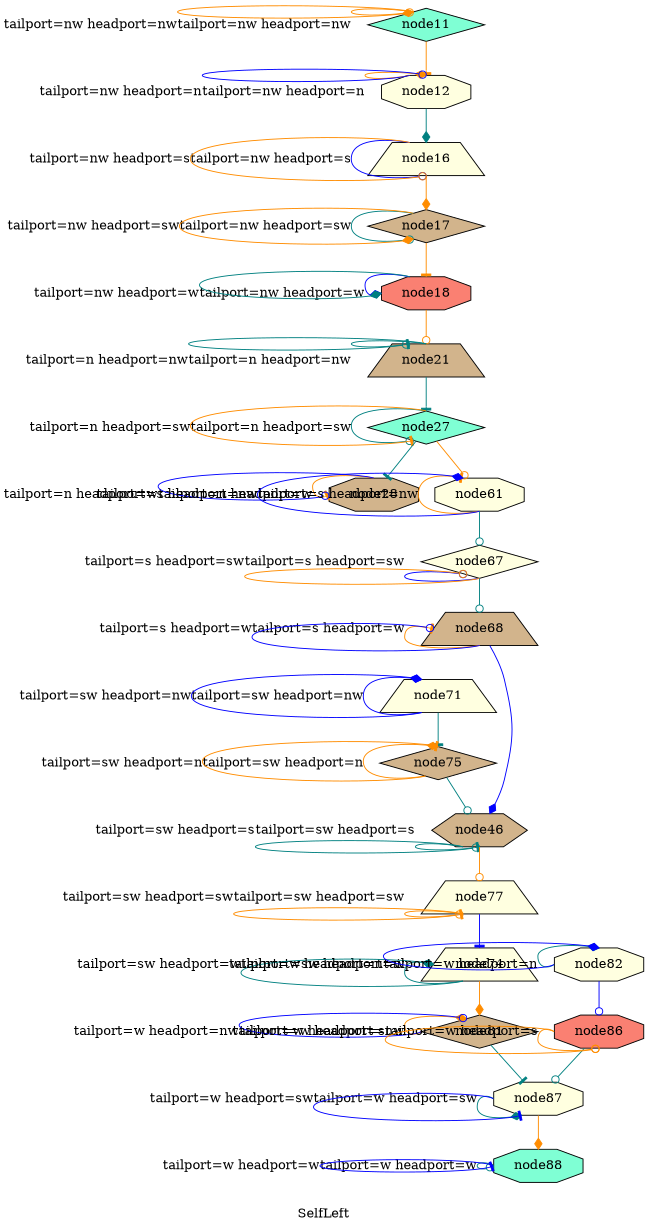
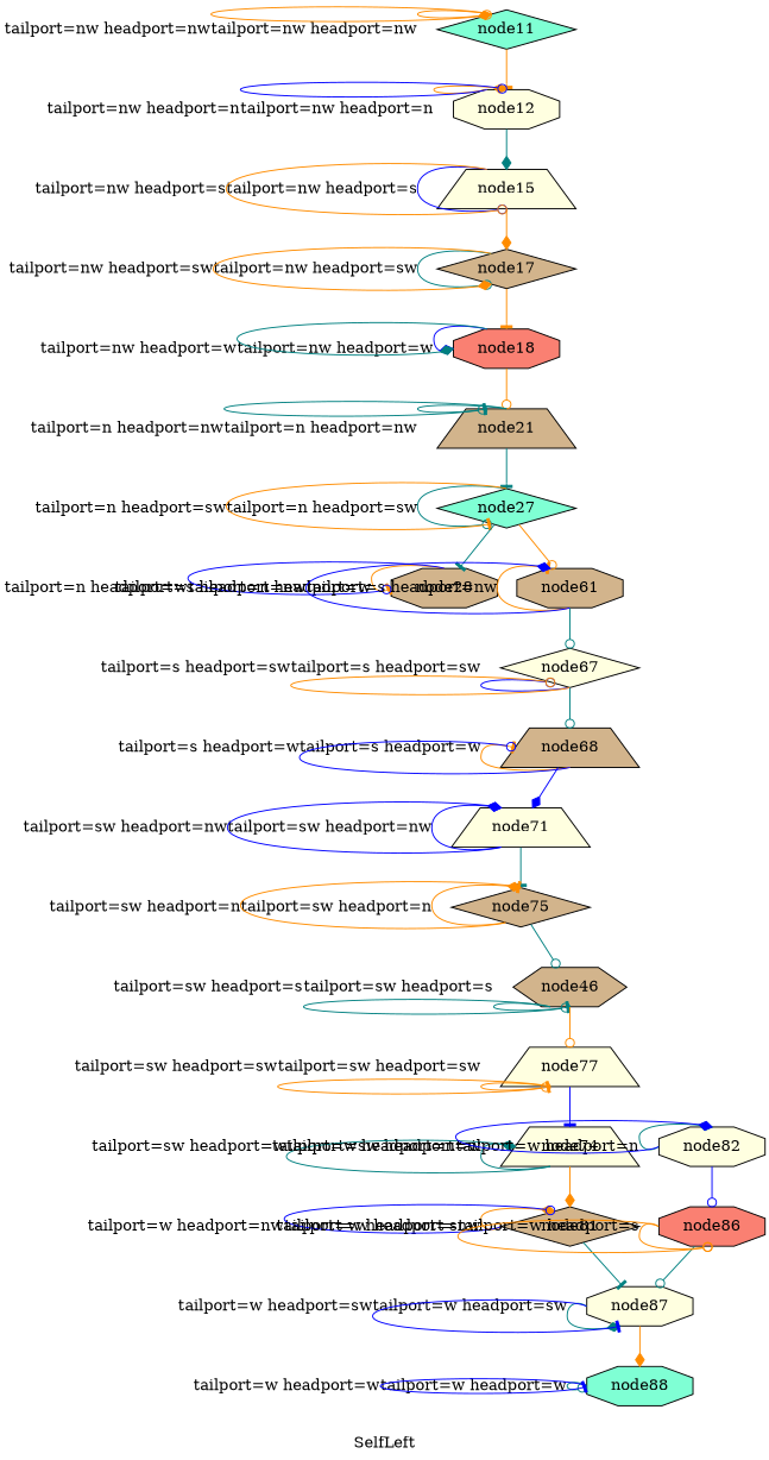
  digraph {
    label=SelfLeft
    node [fillcolor=lightyellow shape=octagon style=filled]
    edge [arrowhead=odot color=darkorange]
    node11 [fillcolor=aquamarine shape=diamond]
    node12
-   node16 [shape=trapezium]
+   node16 [shape=trapezium label=node15]
    node17 [fillcolor=tan shape=diamond]
    node18 [fillcolor=salmon]
    node21 [fillcolor=tan shape=trapezium]
    node27 [fillcolor=aquamarine shape=diamond]
    node28 [fillcolor=tan]
-   node61
+   node61 [fillcolor=tan]
    node67 [shape=diamond]
    node68 [fillcolor=tan shape=trapezium]
    node71 [shape=trapezium]
    n13 [fillcolor=tan label=node75 shape=diamond]
    n14 [fillcolor=tan label=node46 shape=hexagon]
    node77 [shape=trapezium]
    n16 [label=node74 shape=trapezium]
    node81 [fillcolor=tan shape=diamond]
    node87
    node82
    node86 [fillcolor=salmon]
    node88 [fillcolor=aquamarine]
    node11 -> node11 [headport=nw label="tailport=nw headport=nw" tailport=nw]
    node11 -> node11 [arrowhead=diamond headport=nw label="tailport=nw headport=nw" tailport=nw]
    node11 -> node12 [arrowhead=tee]
    node12 -> node12 [arrowhead=diamond headport=n label="tailport=nw headport=n" tailport=nw]
    node12 -> node12 [color=blue headport=n label="tailport=nw headport=n" tailport=nw]
    node12 -> node16 [arrowhead=diamond color=teal]
    node16 -> node16 [color=blue headport=s label="tailport=nw headport=s" tailport=nw]
    node16 -> node16 [headport=s label="tailport=nw headport=s" tailport=nw]
    node16 -> node17 [arrowhead=diamond]
    node17 -> node17 [color=teal headport=sw label="tailport=nw headport=sw" tailport=nw]
    node17 -> node17 [arrowhead=diamond headport=sw label="tailport=nw headport=sw" tailport=nw]
    node17 -> node18 [arrowhead=tee]
    node18 -> node18 [arrowhead=diamond color=blue headport=w label="tailport=nw headport=w" tailport=nw]
    node18 -> node18 [arrowhead=diamond color=teal headport=w label="tailport=nw headport=w" tailport=nw]
    node18 -> node21
    node21 -> node21 [arrowhead=tee color=teal headport=nw label="tailport=n headport=nw" tailport=n]
    node21 -> node21 [color=teal headport=nw label="tailport=n headport=nw" tailport=n]
    node21 -> node27 [arrowhead=tee color=teal]
    node27 -> node27 [color=teal headport=sw label="tailport=n headport=sw" tailport=n]
    node27 -> node27 [arrowhead=tee headport=sw label="tailport=n headport=sw" tailport=n]
    node27 -> node28 [arrowhead=tee color=teal]
    node27 -> node61
    node28 -> node28 [arrowhead=tee headport=w label="tailport=n headport=w" tailport=n]
    node28 -> node28 [color=blue headport=w label="tailport=n headport=w" tailport=n]
    node61 -> node61 [arrowhead=tee headport=nw label="tailport=s headport=nw" tailport=s]
    node61 -> node61 [arrowhead=diamond color=blue headport=nw label="tailport=s headport=nw" tailport=s]
    node61 -> node67 [color=teal]
    node67 -> node67 [color=blue headport=sw label="tailport=s headport=sw" tailport=s]
    node67 -> node67 [headport=sw label="tailport=s headport=sw" tailport=s]
    node67 -> node68 [color=teal]
    node68 -> node68 [arrowhead=tee headport=w label="tailport=s headport=w" tailport=s]
    node68 -> node68 [color=blue headport=w label="tailport=s headport=w" tailport=s]
-   node68 -> n14 [arrowhead=diamond color=blue]
+   node68 -> node71 [arrowhead=diamond color=blue]
    node71 -> node71 [arrowhead=diamond color=blue headport=nw label="tailport=sw headport=nw" tailport=sw]
    node71 -> node71 [arrowhead=diamond color=blue headport=nw label="tailport=sw headport=nw" tailport=sw]
    node71 -> n13 [arrowhead=tee color=teal]
    n13 -> n13 [arrowhead=diamond headport=n label="tailport=sw headport=n" tailport=sw]
    n13 -> n13 [arrowhead=tee headport=n label="tailport=sw headport=n" tailport=sw]
    n13 -> n14 [color=teal]
    n14 -> n14 [arrowhead=tee color=teal headport=s label="tailport=sw headport=s" tailport=sw]
    n14 -> n14 [color=teal headport=s label="tailport=sw headport=s" tailport=sw]
    n14 -> node77
    node77 -> node77 [headport=sw label="tailport=sw headport=sw" tailport=sw]
    node77 -> node77 [arrowhead=tee headport=sw label="tailport=sw headport=sw" tailport=sw]
    node77 -> n16 [arrowhead=tee color=blue]
    n16 -> n16 [arrowhead=diamond color=teal headport=w label="tailport=sw headport=w" tailport=sw]
    n16 -> n16 [arrowhead=diamond color=teal headport=w label="tailport=sw headport=w" tailport=sw]
    n16 -> node81 [arrowhead=diamond]
    node81 -> node81 [arrowhead=diamond headport=nw label="tailport=w headport=nw" tailport=w]
    node81 -> node81 [color=blue headport=nw label="tailport=w headport=nw" tailport=w]
    node81 -> node87 [arrowhead=tee color=teal]
    node87 -> node87 [arrowhead=diamond color=teal headport=sw label="tailport=w headport=sw" tailport=w]
    node87 -> node87 [arrowhead=tee color=blue headport=sw label="tailport=w headport=sw" tailport=w]
    node87 -> node88 [arrowhead=diamond]
    node82 -> node82 [arrowhead=diamond color=teal headport=n label="tailport=w headport=n" tailport=w]
    node82 -> node82 [arrowhead=diamond color=blue headport=n label="tailport=w headport=n" tailport=w]
    node82 -> node86 [color=blue]
    node86 -> node87 [color=teal]
    node86 -> node86 [headport=s label="tailport=w headport=s" tailport=w]
    node86 -> node86 [headport=s label="tailport=w headport=s" tailport=w]
    node88 -> node88 [color=teal headport=w label="tailport=w headport=w" tailport=w]
    node88 -> node88 [arrowhead=tee color=blue headport=w label="tailport=w headport=w" tailport=w]
  }
